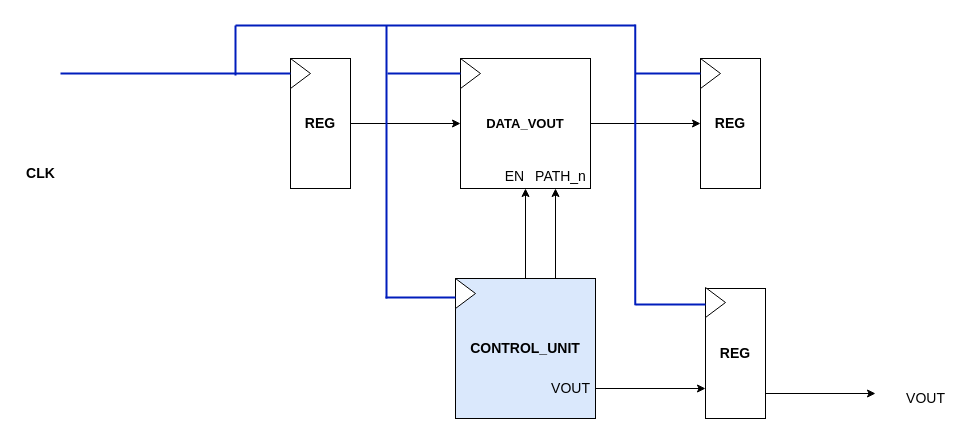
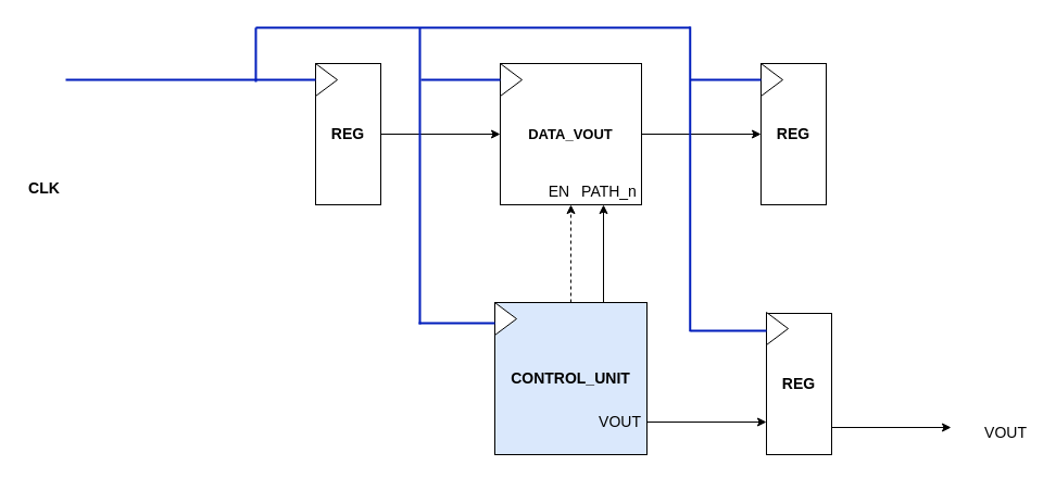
  <mxCell id="0" />
  <mxCell id="1" parent="0" />
  <mxCell id="2" value="" style="edgeStyle=orthogonalEdgeStyle;rounded=0;orthogonalLoop=1;jettySize=auto;html=1;fontSize=14;" edge="1" parent="1" source="3" target="6"><mxGeometry relative="1" as="geometry" /></mxCell>
  <mxCell id="3" value="&lt;b&gt;&lt;font style=&quot;font-size: 13px&quot;&gt;DATA_VOUT&lt;/font&gt;&lt;/b&gt;" style="whiteSpace=wrap;html=1;aspect=fixed;" vertex="1" parent="1"><mxGeometry x="460" y="58" width="130" height="130" as="geometry" /></mxCell>
  <mxCell id="4" value="" style="edgeStyle=orthogonalEdgeStyle;rounded=0;orthogonalLoop=1;jettySize=auto;html=1;fontSize=14;" edge="1" parent="1" source="5" target="3"><mxGeometry relative="1" as="geometry" /></mxCell>
  <mxCell id="5" value="&lt;b&gt;&lt;font style=&quot;font-size: 14px&quot;&gt;REG&lt;/font&gt;&lt;/b&gt;" style="rounded=0;whiteSpace=wrap;html=1;fontSize=13;" vertex="1" parent="1"><mxGeometry x="290" y="58" width="60" height="130" as="geometry" /></mxCell>
  <mxCell id="6" value="&lt;b&gt;&lt;font style=&quot;font-size: 14px&quot;&gt;REG&lt;/font&gt;&lt;/b&gt;" style="rounded=0;whiteSpace=wrap;html=1;fontSize=13;" vertex="1" parent="1"><mxGeometry x="700" y="58" width="60" height="130" as="geometry" /></mxCell>
- <mxCell id="7" value="" style="edgeStyle=orthogonalEdgeStyle;rounded=0;orthogonalLoop=1;jettySize=auto;html=1;fontSize=14;" edge="1" parent="1" source="8" target="3"><mxGeometry relative="1" as="geometry" /></mxCell>
+ <mxCell id="7" value="" style="edgeStyle=orthogonalEdgeStyle;rounded=0;orthogonalLoop=1;jettySize=auto;html=1;fontSize=14;dashed=1;" edge="1" parent="1" source="8" target="3"><mxGeometry relative="1" as="geometry" /></mxCell>
  <mxCell id="8" value="&lt;b&gt;CONTROL_UNIT&lt;/b&gt;" style="whiteSpace=wrap;html=1;aspect=fixed;fontSize=14;fillColor=#dae8fc;" vertex="1" parent="1"><mxGeometry x="455" y="278" width="140" height="140" as="geometry" /></mxCell>
  <mxCell id="9" value="" style="edgeStyle=orthogonalEdgeStyle;rounded=0;orthogonalLoop=1;jettySize=auto;html=1;fontSize=14;" edge="1" parent="1"><mxGeometry relative="1" as="geometry"><mxPoint x="555" y="278" as="sourcePoint" /><mxPoint x="555" y="188" as="targetPoint" /></mxGeometry></mxCell>
  <mxCell id="10" value="" style="edgeStyle=orthogonalEdgeStyle;rounded=0;orthogonalLoop=1;jettySize=auto;html=1;fontSize=14;" edge="1" parent="1" target="11"><mxGeometry relative="1" as="geometry"><mxPoint x="595" y="353" as="sourcePoint" /><Array as="points"><mxPoint x="595" y="388" /></Array></mxGeometry></mxCell>
  <mxCell id="11" value="&lt;b&gt;&lt;font style=&quot;font-size: 14px&quot;&gt;REG&lt;/font&gt;&lt;/b&gt;" style="rounded=0;whiteSpace=wrap;html=1;fontSize=13;" vertex="1" parent="1"><mxGeometry x="705" y="288" width="60" height="130" as="geometry" /></mxCell>
  <mxCell id="12" value="" style="triangle;whiteSpace=wrap;html=1;fontSize=14;" vertex="1" parent="1"><mxGeometry x="290" y="58" width="20" height="30" as="geometry" /></mxCell>
  <mxCell id="13" value="" style="triangle;whiteSpace=wrap;html=1;fontSize=14;" vertex="1" parent="1"><mxGeometry x="460" y="58" width="20" height="30" as="geometry" /></mxCell>
  <mxCell id="14" value="" style="triangle;whiteSpace=wrap;html=1;fontSize=14;" vertex="1" parent="1"><mxGeometry x="700" y="58" width="20" height="30" as="geometry" /></mxCell>
  <mxCell id="15" value="" style="triangle;whiteSpace=wrap;html=1;fontSize=14;" vertex="1" parent="1"><mxGeometry x="455" y="278" width="20" height="30" as="geometry" /></mxCell>
  <mxCell id="16" value="" style="triangle;whiteSpace=wrap;html=1;fontSize=14;" vertex="1" parent="1"><mxGeometry x="705" y="287" width="20" height="30" as="geometry" /></mxCell>
  <mxCell id="17" value="" style="line;strokeWidth=2;html=1;fontSize=14;fillColor=#0050ef;strokeColor=#001DBC;fontColor=#ffffff;" vertex="1" parent="1"><mxGeometry x="60" y="68" width="230" height="10" as="geometry" /></mxCell>
  <mxCell id="18" value="" style="line;strokeWidth=2;html=1;fontSize=14;fillColor=#0050ef;strokeColor=#001DBC;fontColor=#ffffff;" vertex="1" parent="1"><mxGeometry x="387" y="68" width="73" height="10" as="geometry" /></mxCell>
  <mxCell id="19" value="" style="line;strokeWidth=2;html=1;fontSize=14;fillColor=#0050ef;strokeColor=#001DBC;fontColor=#ffffff;" vertex="1" parent="1"><mxGeometry x="635" y="68" width="65" height="10" as="geometry" /></mxCell>
  <mxCell id="20" value="" style="line;strokeWidth=2;html=1;fontSize=14;fillColor=#0050ef;strokeColor=#001DBC;fontColor=#ffffff;" vertex="1" parent="1"><mxGeometry x="635" y="299" width="70" height="10" as="geometry" /></mxCell>
  <mxCell id="21" value="" style="line;strokeWidth=2;html=1;fontSize=14;fillColor=#0050ef;strokeColor=#001DBC;fontColor=#ffffff;" vertex="1" parent="1"><mxGeometry x="385" y="292" width="70" height="10" as="geometry" /></mxCell>
  <mxCell id="22" value="" style="line;strokeWidth=2;html=1;fontSize=14;fillColor=#0050ef;strokeColor=#001DBC;fontColor=#ffffff;" vertex="1" parent="1"><mxGeometry x="235" y="20" width="400" height="10" as="geometry" /></mxCell>
  <mxCell id="23" value="" style="line;strokeWidth=2;html=1;fontSize=14;rotation=-90;fillColor=#0050ef;strokeColor=#001DBC;fontColor=#ffffff;" vertex="1" parent="1"><mxGeometry x="249.25" y="156.25" width="273.5" height="10" as="geometry" /></mxCell>
  <mxCell id="24" value="" style="line;strokeWidth=2;html=1;fontSize=14;rotation=-90;fillColor=#0050ef;strokeColor=#001DBC;fontColor=#ffffff;" vertex="1" parent="1"><mxGeometry x="494.38" y="159.38" width="280.75" height="10" as="geometry" /></mxCell>
  <mxCell id="25" value="" style="line;strokeWidth=2;html=1;fontSize=14;rotation=-90;fillColor=#0050ef;strokeColor=#001DBC;fontColor=#ffffff;" vertex="1" parent="1"><mxGeometry x="210" y="45" width="50" height="10" as="geometry" /></mxCell>
  <mxCell id="26" value="&lt;b&gt;CLK&lt;/b&gt;" style="text;html=1;align=center;verticalAlign=middle;resizable=0;points=[];autosize=1;strokeColor=none;fillColor=none;fontSize=14;" vertex="1" parent="1"><mxGeometry x="20" y="163" width="40" height="20" as="geometry" /></mxCell>
  <mxCell id="27" value="EN" style="text;html=1;align=center;verticalAlign=middle;resizable=0;points=[];autosize=1;strokeColor=none;fillColor=none;fontSize=14;" vertex="1" parent="1"><mxGeometry x="494.38" y="166.25" width="40" height="20" as="geometry" /></mxCell>
  <mxCell id="28" value="PATH_n" style="text;html=1;align=center;verticalAlign=middle;resizable=0;points=[];autosize=1;strokeColor=none;fillColor=none;fontSize=14;" vertex="1" parent="1"><mxGeometry x="530" y="166.25" width="60" height="20" as="geometry" /></mxCell>
  <mxCell id="29" value="VOUT" style="text;html=1;align=center;verticalAlign=middle;resizable=0;points=[];autosize=1;strokeColor=none;fillColor=none;fontSize=14;" vertex="1" parent="1"><mxGeometry x="545" y="378" width="50" height="20" as="geometry" /></mxCell>
  <mxCell id="30" value="" style="edgeStyle=orthogonalEdgeStyle;rounded=0;orthogonalLoop=1;jettySize=auto;html=1;fontSize=14;" edge="1" parent="1"><mxGeometry relative="1" as="geometry"><mxPoint x="765" y="358" as="sourcePoint" /><mxPoint x="875" y="393" as="targetPoint" /><Array as="points"><mxPoint x="765" y="393" /></Array></mxGeometry></mxCell>
  <mxCell id="31" value="VOUT" style="text;html=1;align=center;verticalAlign=middle;resizable=0;points=[];autosize=1;strokeColor=none;fillColor=none;fontSize=14;" vertex="1" parent="1"><mxGeometry x="900" y="388" width="50" height="20" as="geometry" /></mxCell>
